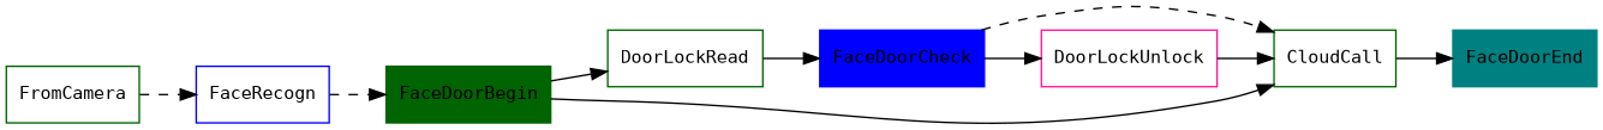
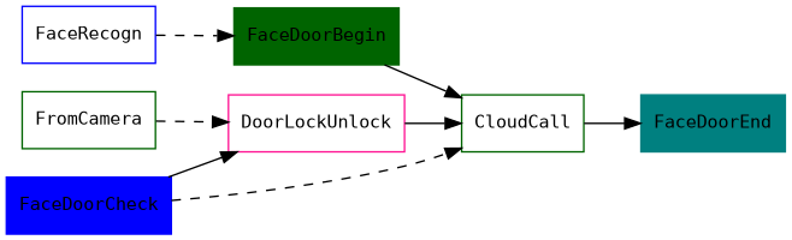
  digraph {
    fontname="DejaVu Sans Mono"
    rankdir=LR
    node [color=darkgreen fontname="DejaVu Sans Mono" fontsize=11 shape=box]
    edge [fontname="DejaVu Sans Mono" fontsize=9 style=solid]
    n1 [label=FromCamera]
    n2 [color=blue label=FaceRecogn]
    n3 [label=FaceDoorBegin style=filled]
-   n4 [label=DoorLockRead]
    n5 [label=CloudCall]
    n6 [color=blue label=FaceDoorCheck style=filled]
    n7 [color=teal label=FaceDoorEnd style=filled]
    n8 [color=deeppink label=DoorLockUnlock]
-   n1 -> n2 [style=dashed]
+   n1 -> n8 [style=dashed]
    n2 -> n3 [style=dashed]
-   n3 -> n4
    n3 -> n5
-   n4 -> n6
    n5 -> n7
    n6 -> n5 [style=dashed]
    n6 -> n8
    n8 -> n5
  }
